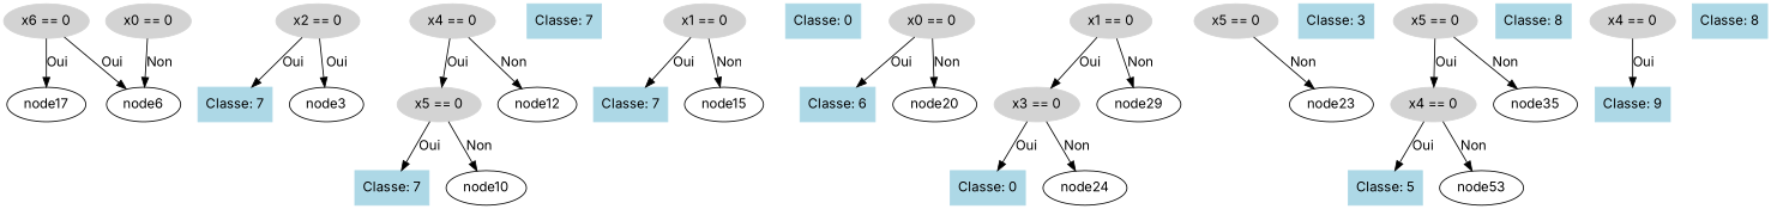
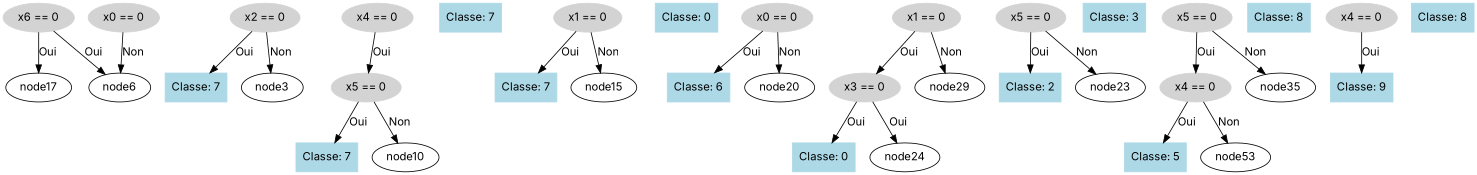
  digraph {
    fontname=Inter
    node [color=lightgray fontname=Inter shape=ellipse style=filled]
    edge [fontname=Inter]
    n1 [label="x6 == 0"]
    node17 [color="" shape="" style=""]
    node6 [color="" shape="" style=""]
    n4 [label="x2 == 0"]
    n5 [color=lightblue label="Classe: 7" shape=box]
    node3 [color="" shape="" style=""]
    n7 [label="x0 == 0"]
    n8 [label="x4 == 0"]
    n9 [label="x5 == 0"]
-   node12 [color="" shape="" style=""]
    n11 [color=lightblue label="Classe: 7" shape=box]
    node10 [color="" shape="" style=""]
    n13 [color=lightblue label="Classe: 7" shape=box]
    n14 [label="x1 == 0"]
    n15 [color=lightblue label="Classe: 7" shape=box]
    node15 [color="" shape="" style=""]
    n17 [color=lightblue label="Classe: 0" shape=box]
    n18 [label="x0 == 0"]
    n19 [color=lightblue label="Classe: 6" shape=box]
    node20 [color="" shape="" style=""]
    n21 [label="x1 == 0"]
    n22 [label="x3 == 0"]
    node29 [color="" shape="" style=""]
    n24 [color=lightblue label="Classe: 0" shape=box]
    node24 [color="" shape="" style=""]
    n26 [label="x5 == 0"]
+   n27 [color=lightblue label="Classe: 2" shape=box]
    n28 [label=node23 color="" shape="" style=""]
    n29 [color=lightblue label="Classe: 3" shape=box]
    n30 [label="x5 == 0"]
    n31 [label="x4 == 0"]
    node35 [color="" shape="" style=""]
    n33 [color=lightblue label="Classe: 5" shape=box]
    n34 [label=node53 color="" shape="" style=""]
    n35 [color=lightblue label="Classe: 8" shape=box]
    n36 [label="x4 == 0"]
    n37 [color=lightblue label="Classe: 9" shape=box]
    n38 [color=lightblue label="Classe: 8" shape=box]
    n1 -> node17 [label=Oui]
    n1 -> node6 [label=Oui]
    n4 -> n5 [label=Oui]
-   n4 -> node3 [label=Oui]
+   n4 -> node3 [label=Non]
    n7 -> node6 [label=Non]
    n8 -> n9 [label=Oui]
-   n8 -> node12 [label=Non]
    n9 -> n11 [label=Oui]
    n9 -> node10 [label=Non]
    n14 -> n15 [label=Oui]
    n14 -> node15 [label=Non]
    n18 -> n19 [label=Oui]
    n18 -> node20 [label=Non]
    n21 -> n22 [label=Oui]
    n21 -> node29 [label=Non]
    n22 -> n24 [label=Oui]
-   n22 -> node24 [label=Non]
+   n22 -> node24 [label=Oui]
+   n26 -> n27 [label=Oui]
    n26 -> n28 [label=Non]
    n30 -> n31 [label=Oui]
    n30 -> node35 [label=Non]
    n31 -> n33 [label=Oui]
    n31 -> n34 [label=Non]
    n36 -> n37 [label=Oui]
  }
